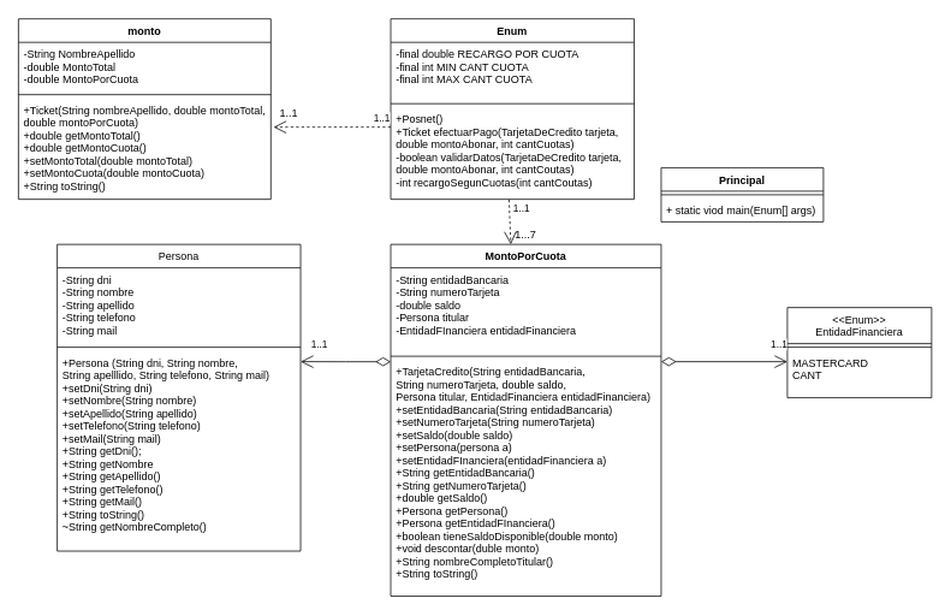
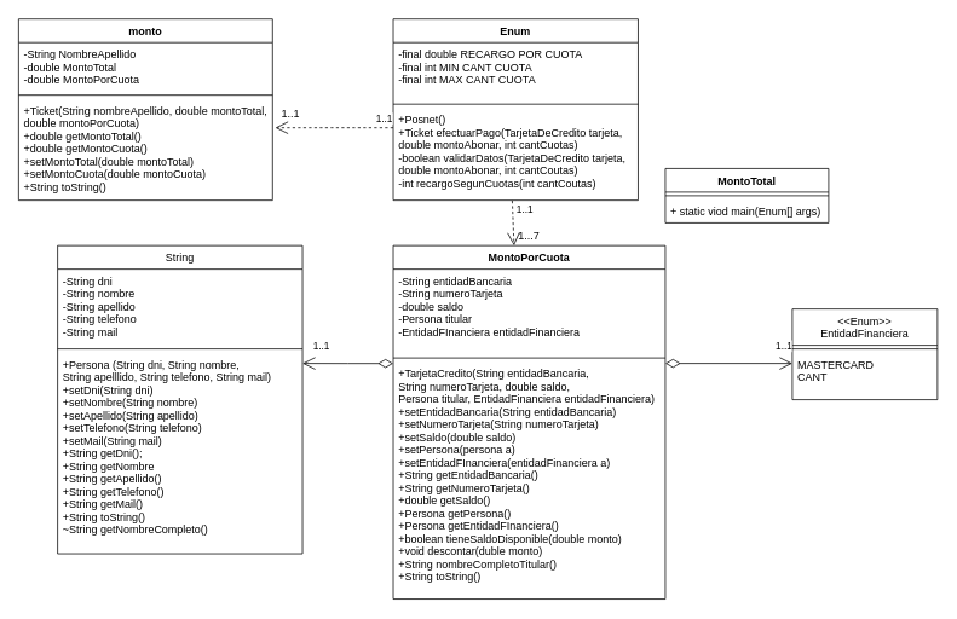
  <mxCell id="0" />
  <mxCell id="1" parent="0" />
- <mxCell id="2" value="Persona" style="swimlane;fontStyle=0;align=center;verticalAlign=top;childLayout=stackLayout;horizontal=1;startSize=26;horizontalStack=0;resizeParent=1;resizeLast=0;collapsible=1;marginBottom=0;rounded=0;shadow=0;strokeWidth=1;" parent="1" vertex="1"><mxGeometry x="63" y="270" width="270" height="340" as="geometry"><mxRectangle x="130" y="380" width="160" height="26" as="alternateBounds" /></mxGeometry></mxCell>
+ <mxCell id="2" value="String" style="swimlane;fontStyle=0;align=center;verticalAlign=top;childLayout=stackLayout;horizontal=1;startSize=26;horizontalStack=0;resizeParent=1;resizeLast=0;collapsible=1;marginBottom=0;rounded=0;shadow=0;strokeWidth=1;" parent="1" vertex="1"><mxGeometry x="63" y="270" width="270" height="340" as="geometry"><mxRectangle x="130" y="380" width="160" height="26" as="alternateBounds" /></mxGeometry></mxCell>
  <mxCell id="3" value="-String dni&#10;-String nombre&#10;-String apellido&#10;-String telefono &#10;-String mail" style="text;align=left;verticalAlign=top;spacingLeft=4;spacingRight=4;overflow=hidden;rotatable=0;points=[[0,0.5],[1,0.5]];portConstraint=eastwest;" parent="2" vertex="1"><mxGeometry y="26" width="270" height="84" as="geometry" /></mxCell>
  <mxCell id="4" value="" style="line;html=1;strokeWidth=1;align=left;verticalAlign=middle;spacingTop=-1;spacingLeft=3;spacingRight=3;rotatable=0;labelPosition=right;points=[];portConstraint=eastwest;" parent="2" vertex="1"><mxGeometry y="110" width="270" height="8" as="geometry" /></mxCell>
  <mxCell id="5" value="+Persona (String dni, String nombre, &#10;String apelllido, String telefono, String mail)&#10;+setDni(String dni)&#10;+setNombre(String nombre)&#10;+setApellido(String apellido)&#10;+setTelefono(String telefono)&#10;+setMail(String mail)&#10;+String getDni();&#10;+String getNombre&#10;+String getApellido()&#10;+String getTelefono()&#10;+String getMail()&#10;+String toString()&#10;~String getNombreCompleto()" style="text;align=left;verticalAlign=top;spacingLeft=4;spacingRight=4;overflow=hidden;rotatable=0;points=[[0,0.5],[1,0.5]];portConstraint=eastwest;" parent="2" vertex="1"><mxGeometry y="118" width="270" height="222" as="geometry" /></mxCell>
  <mxCell id="6" value="&lt;&lt;Enum&gt;&gt;&#10;EntidadFinanciera" style="swimlane;fontStyle=0;align=center;verticalAlign=top;childLayout=stackLayout;horizontal=1;startSize=40;horizontalStack=0;resizeParent=1;resizeLast=0;collapsible=1;marginBottom=0;rounded=0;shadow=0;strokeWidth=1;" parent="1" vertex="1"><mxGeometry x="873" y="340" width="160" height="100" as="geometry"><mxRectangle x="550" y="140" width="160" height="26" as="alternateBounds" /></mxGeometry></mxCell>
  <mxCell id="7" value="" style="line;html=1;strokeWidth=1;align=left;verticalAlign=middle;spacingTop=-1;spacingLeft=3;spacingRight=3;rotatable=0;labelPosition=right;points=[];portConstraint=eastwest;" parent="6" vertex="1"><mxGeometry y="40" width="160" height="8" as="geometry" /></mxCell>
  <mxCell id="8" value="MASTERCARD&#10;CANT" style="text;align=left;verticalAlign=top;spacingLeft=4;spacingRight=4;overflow=hidden;rotatable=0;points=[[0,0.5],[1,0.5]];portConstraint=eastwest;" parent="6" vertex="1"><mxGeometry y="48" width="160" height="40" as="geometry" /></mxCell>
  <mxCell id="9" value="Enum" style="swimlane;fontStyle=1;align=center;verticalAlign=top;childLayout=stackLayout;horizontal=1;startSize=26;horizontalStack=0;resizeParent=1;resizeParentMax=0;resizeLast=0;collapsible=1;marginBottom=0;" parent="1" vertex="1"><mxGeometry x="433" y="20" width="270" height="200" as="geometry" /></mxCell>
  <mxCell id="10" value="-final double RECARGO POR CUOTA&#10;-final int MIN CANT CUOTA&#10;-final int MAX CANT CUOTA" style="text;strokeColor=none;fillColor=none;align=left;verticalAlign=top;spacingLeft=4;spacingRight=4;overflow=hidden;rotatable=0;points=[[0,0.5],[1,0.5]];portConstraint=eastwest;" parent="9" vertex="1"><mxGeometry y="26" width="270" height="64" as="geometry" /></mxCell>
  <mxCell id="11" value="" style="line;strokeWidth=1;fillColor=none;align=left;verticalAlign=middle;spacingTop=-1;spacingLeft=3;spacingRight=3;rotatable=0;labelPosition=right;points=[];portConstraint=eastwest;" parent="9" vertex="1"><mxGeometry y="90" width="270" height="8" as="geometry" /></mxCell>
  <mxCell id="12" value="+Posnet()&#10;+Ticket efectuarPago(TarjetaDeCredito tarjeta,&#10;double montoAbonar, int cantCuotas)&#10;-boolean validarDatos(TarjetaDeCredito tarjeta,&#10;double montoAbonar, int cantCoutas)&#10;-int recargoSegunCuotas(int cantCoutas)" style="text;strokeColor=none;fillColor=none;align=left;verticalAlign=top;spacingLeft=4;spacingRight=4;overflow=hidden;rotatable=0;points=[[0,0.5],[1,0.5]];portConstraint=eastwest;" parent="9" vertex="1"><mxGeometry y="98" width="270" height="102" as="geometry" /></mxCell>
  <mxCell id="13" value="monto" style="swimlane;fontStyle=1;align=center;verticalAlign=top;childLayout=stackLayout;horizontal=1;startSize=26;horizontalStack=0;resizeParent=1;resizeParentMax=0;resizeLast=0;collapsible=1;marginBottom=0;" parent="1" vertex="1"><mxGeometry x="20" y="20" width="280" height="200" as="geometry" /></mxCell>
  <mxCell id="14" value="-String NombreApellido&#10;-double MontoTotal&#10;-double MontoPorCuota" style="text;strokeColor=none;fillColor=none;align=left;verticalAlign=top;spacingLeft=4;spacingRight=4;overflow=hidden;rotatable=0;points=[[0,0.5],[1,0.5]];portConstraint=eastwest;" parent="13" vertex="1"><mxGeometry y="26" width="280" height="54" as="geometry" /></mxCell>
  <mxCell id="15" value="" style="line;strokeWidth=1;fillColor=none;align=left;verticalAlign=middle;spacingTop=-1;spacingLeft=3;spacingRight=3;rotatable=0;labelPosition=right;points=[];portConstraint=eastwest;" parent="13" vertex="1"><mxGeometry y="80" width="280" height="8" as="geometry" /></mxCell>
  <mxCell id="16" value="+Ticket(String nombreApellido, double montoTotal, &#10;double montoPorCuota)&#10;+double getMontoTotal()&#10;+double getMontoCuota()&#10;+setMontoTotal(double montoTotal)&#10;+setMontoCuota(double montoCuota)&#10;+String toString()&#10;&#10;&#10;" style="text;strokeColor=none;fillColor=none;align=left;verticalAlign=top;spacingLeft=4;spacingRight=4;overflow=hidden;rotatable=0;points=[[0,0.5],[1,0.5]];portConstraint=eastwest;" parent="13" vertex="1"><mxGeometry y="88" width="280" height="112" as="geometry" /></mxCell>
  <mxCell id="17" value="MontoPorCuota" style="swimlane;fontStyle=1;align=center;verticalAlign=top;childLayout=stackLayout;horizontal=1;startSize=26;horizontalStack=0;resizeParent=1;resizeParentMax=0;resizeLast=0;collapsible=1;marginBottom=0;" parent="1" vertex="1"><mxGeometry x="433" y="270" width="300" height="390" as="geometry" /></mxCell>
  <mxCell id="18" value="-String entidadBancaria&#10;-String numeroTarjeta&#10;-double saldo&#10;-Persona titular&#10;-EntidadFInanciera entidadFinanciera" style="text;strokeColor=none;fillColor=none;align=left;verticalAlign=top;spacingLeft=4;spacingRight=4;overflow=hidden;rotatable=0;points=[[0,0.5],[1,0.5]];portConstraint=eastwest;" parent="17" vertex="1"><mxGeometry y="26" width="300" height="94" as="geometry" /></mxCell>
  <mxCell id="19" value="" style="line;strokeWidth=1;fillColor=none;align=left;verticalAlign=middle;spacingTop=-1;spacingLeft=3;spacingRight=3;rotatable=0;labelPosition=right;points=[];portConstraint=eastwest;" parent="17" vertex="1"><mxGeometry y="120" width="300" height="8" as="geometry" /></mxCell>
  <mxCell id="20" value="+TarjetaCredito(String entidadBancaria, &#10;String numeroTarjeta, double saldo,&#10;Persona titular, EntidadFinanciera entidadFinanciera)&#10;+setEntidadBancaria(String entidadBancaria)&#10;+setNumeroTarjeta(String numeroTarjeta)&#10;+setSaldo(double saldo)&#10;+setPersona(persona a)&#10;+setEntidadFInanciera(entidadFinanciera a)&#10;+String getEntidadBancaria()&#10;+String getNumeroTarjeta()&#10;+double getSaldo()&#10;+Persona getPersona()&#10;+Persona getEntidadFInanciera()&#10;+boolean tieneSaldoDisponible(double monto)&#10;+void descontar(duble monto)&#10;+String nombreCompletoTitular()&#10;+String toString()&#10;" style="text;strokeColor=none;fillColor=none;align=left;verticalAlign=top;spacingLeft=4;spacingRight=4;overflow=hidden;rotatable=0;points=[[0,0.5],[1,0.5]];portConstraint=eastwest;" parent="17" vertex="1"><mxGeometry y="128" width="300" height="262" as="geometry" /></mxCell>
  <mxCell id="21" value="1..1" style="endArrow=open;html=1;endSize=12;startArrow=diamondThin;startSize=14;startFill=0;edgeStyle=orthogonalEdgeStyle;align=left;verticalAlign=bottom;rounded=0;entryX=1;entryY=0.054;entryDx=0;entryDy=0;entryPerimeter=0;exitX=0;exitY=0.008;exitDx=0;exitDy=0;exitPerimeter=0;" edge="1" parent="1" source="20" target="5"><mxGeometry x="0.8" y="-10" relative="1" as="geometry"><mxPoint x="363" y="400" as="sourcePoint" /><mxPoint x="523" y="400" as="targetPoint" /><mxPoint as="offset" /></mxGeometry></mxCell>
  <mxCell id="22" value="1..1" style="endArrow=open;html=1;endSize=12;startArrow=diamondThin;startSize=14;startFill=0;edgeStyle=orthogonalEdgeStyle;align=left;verticalAlign=bottom;rounded=0;" edge="1" parent="1"><mxGeometry x="0.714" y="10" relative="1" as="geometry"><mxPoint x="733" y="400" as="sourcePoint" /><mxPoint x="873" y="400" as="targetPoint" /><mxPoint as="offset" /></mxGeometry></mxCell>
  <mxCell id="23" value="1..1" style="text;html=1;strokeColor=none;fillColor=none;align=center;verticalAlign=middle;whiteSpace=wrap;rounded=0;" vertex="1" parent="1"><mxGeometry x="300" y="110" width="40" height="30" as="geometry" /></mxCell>
- <mxCell id="24" value="Principal" style="swimlane;fontStyle=1;align=center;verticalAlign=top;childLayout=stackLayout;horizontal=1;startSize=26;horizontalStack=0;resizeParent=1;resizeParentMax=0;resizeLast=0;collapsible=1;marginBottom=0;" vertex="1" parent="1"><mxGeometry x="733" y="185" width="180" height="60" as="geometry" /></mxCell>
+ <mxCell id="24" value="MontoTotal" style="swimlane;fontStyle=1;align=center;verticalAlign=top;childLayout=stackLayout;horizontal=1;startSize=26;horizontalStack=0;resizeParent=1;resizeParentMax=0;resizeLast=0;collapsible=1;marginBottom=0;" vertex="1" parent="1"><mxGeometry x="733" y="185" width="180" height="60" as="geometry" /></mxCell>
  <mxCell id="25" value="" style="line;strokeWidth=1;fillColor=none;align=left;verticalAlign=middle;spacingTop=-1;spacingLeft=3;spacingRight=3;rotatable=0;labelPosition=right;points=[];portConstraint=eastwest;" vertex="1" parent="24"><mxGeometry y="26" width="180" height="8" as="geometry" /></mxCell>
  <mxCell id="26" value="+ static viod main(Enum[] args)" style="text;strokeColor=none;fillColor=none;align=left;verticalAlign=top;spacingLeft=4;spacingRight=4;overflow=hidden;rotatable=0;points=[[0,0.5],[1,0.5]];portConstraint=eastwest;" vertex="1" parent="24"><mxGeometry y="34" width="180" height="26" as="geometry" /></mxCell>
  <mxCell id="27" value="1..1" style="endArrow=open;endSize=12;dashed=1;html=1;rounded=0;exitX=0.486;exitY=1.004;exitDx=0;exitDy=0;exitPerimeter=0;entryX=0.444;entryY=0;entryDx=0;entryDy=0;entryPerimeter=0;" edge="1" parent="1" source="12" target="17"><mxGeometry x="-0.605" y="13" width="160" relative="1" as="geometry"><mxPoint x="363" y="250" as="sourcePoint" /><mxPoint x="523" y="250" as="targetPoint" /><mxPoint as="offset" /></mxGeometry></mxCell>
  <mxCell id="28" value="1..1" style="endArrow=open;endSize=12;dashed=1;html=1;rounded=0;" edge="1" parent="1"><mxGeometry x="-0.846" y="-10" width="160" relative="1" as="geometry"><mxPoint x="433" y="140" as="sourcePoint" /><mxPoint x="303" y="140" as="targetPoint" /><mxPoint as="offset" /></mxGeometry></mxCell>
  <mxCell id="29" value="1...7" style="text;html=1;strokeColor=none;fillColor=none;align=center;verticalAlign=middle;whiteSpace=wrap;rounded=0;" vertex="1" parent="1"><mxGeometry x="568" y="245" width="30" height="30" as="geometry" /></mxCell>
